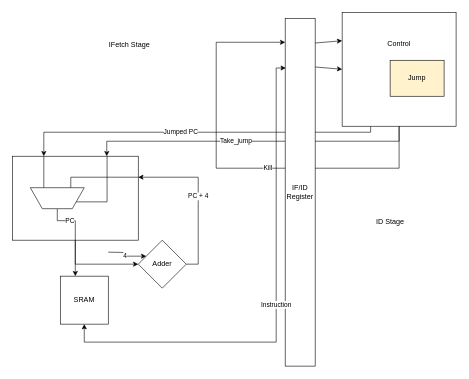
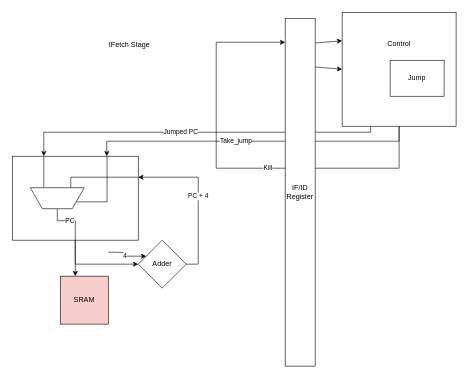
  <mxCell id="0" />
  <mxCell id="1" parent="0" />
  <mxCell id="2" value="" style="group" vertex="1" connectable="0" parent="1"><mxGeometry x="20" y="260" width="210" height="140" as="geometry" /></mxCell>
  <mxCell id="3" style="edgeStyle=elbowEdgeStyle;rounded=0;orthogonalLoop=1;jettySize=auto;html=1;exitX=1;exitY=0.25;exitDx=0;exitDy=0;entryX=0.25;entryY=1;entryDx=0;entryDy=0;endArrow=none;endFill=0;" edge="1" parent="2" source="4" target="8"><mxGeometry relative="1" as="geometry"><Array as="points"><mxPoint x="130" y="10" /></Array></mxGeometry></mxCell>
  <mxCell id="4" value="" style="rounded=0;whiteSpace=wrap;html=1;" vertex="1" parent="2"><mxGeometry width="210" height="140" as="geometry" /></mxCell>
  <mxCell id="5" style="rounded=0;orthogonalLoop=1;jettySize=auto;html=1;exitX=0.75;exitY=1;exitDx=0;exitDy=0;entryX=0.25;entryY=0;entryDx=0;entryDy=0;endArrow=none;endFill=0;" edge="1" parent="2" source="8" target="4"><mxGeometry relative="1" as="geometry" /></mxCell>
  <mxCell id="6" value="&lt;div&gt;PC&lt;/div&gt;" style="edgeStyle=orthogonalEdgeStyle;rounded=0;orthogonalLoop=1;jettySize=auto;html=1;exitX=0.5;exitY=0;exitDx=0;exitDy=0;entryX=0.5;entryY=1;entryDx=0;entryDy=0;endArrow=none;endFill=0;" edge="1" parent="2" source="8" target="4"><mxGeometry relative="1" as="geometry"><Array as="points"><mxPoint x="75" y="107.5" /><mxPoint x="105" y="107.5" /></Array></mxGeometry></mxCell>
  <mxCell id="7" style="rounded=0;orthogonalLoop=1;jettySize=auto;html=1;exitX=0;exitY=0.25;exitDx=0;exitDy=0;entryX=0.75;entryY=0;entryDx=0;entryDy=0;endArrow=none;endFill=0;edgeStyle=elbowEdgeStyle;" edge="1" parent="2" source="8" target="4"><mxGeometry relative="1" as="geometry"><Array as="points"><mxPoint x="158" y="40" /></Array></mxGeometry></mxCell>
  <mxCell id="8" value="" style="shape=trapezoid;perimeter=trapezoidPerimeter;whiteSpace=wrap;html=1;fixedSize=1;rotation=-180;" vertex="1" parent="2"><mxGeometry x="30" y="52.5" width="90" height="35" as="geometry" /></mxCell>
  <mxCell id="9" style="edgeStyle=orthogonalEdgeStyle;rounded=0;orthogonalLoop=1;jettySize=auto;html=1;exitX=1;exitY=0.25;exitDx=0;exitDy=0;endArrow=none;endFill=0;entryX=0.25;entryY=1;entryDx=0;entryDy=0;" edge="1" parent="2" source="4" target="8"><mxGeometry relative="1" as="geometry"><Array as="points"><mxPoint x="98" y="35" /></Array></mxGeometry></mxCell>
  <mxCell id="10" value="&lt;div&gt;Jumped PC&lt;/div&gt;" style="edgeStyle=orthogonalEdgeStyle;rounded=0;orthogonalLoop=1;jettySize=auto;html=1;exitX=0.25;exitY=0;exitDx=0;exitDy=0;entryX=0.25;entryY=1;entryDx=0;entryDy=0;endArrow=none;endFill=0;startArrow=classic;startFill=1;labelPosition=left;verticalLabelPosition=middle;align=right;verticalAlign=middle;" edge="1" parent="1" source="4" target="14"><mxGeometry relative="1" as="geometry"><mxPoint x="390" y="30" as="targetPoint" /><Array as="points"><mxPoint x="73" y="220" /><mxPoint x="618" y="220" /></Array></mxGeometry></mxCell>
  <mxCell id="11" style="edgeStyle=elbowEdgeStyle;rounded=0;orthogonalLoop=1;jettySize=auto;html=1;exitX=0.5;exitY=1;exitDx=0;exitDy=0;endArrow=classic;endFill=1;" edge="1" parent="1" source="4" target="12"><mxGeometry relative="1" as="geometry"><mxPoint x="55" y="400" as="targetPoint" /></mxGeometry></mxCell>
- <mxCell id="12" value="&lt;div&gt;SRAM&lt;/div&gt;" style="whiteSpace=wrap;html=1;aspect=fixed;" vertex="1" parent="1"><mxGeometry x="100" y="460" width="80" height="80" as="geometry" /></mxCell>
+ <mxCell id="12" value="&lt;div&gt;SRAM&lt;/div&gt;" style="whiteSpace=wrap;html=1;aspect=fixed;fillColor=#f8cecc;" vertex="1" parent="1"><mxGeometry x="100" y="460" width="80" height="80" as="geometry" /></mxCell>
  <mxCell id="13" value="" style="group" vertex="1" connectable="0" parent="1"><mxGeometry x="570" y="20" width="190" height="190" as="geometry" /></mxCell>
  <mxCell id="14" value="&lt;div&gt;Control&lt;/div&gt;&lt;div&gt;&lt;br&gt;&lt;/div&gt;&lt;div&gt;&lt;br&gt;&lt;/div&gt;&lt;div&gt;&lt;br&gt;&lt;/div&gt;&lt;div&gt;&lt;br&gt;&lt;/div&gt;&lt;div&gt;&lt;br&gt;&lt;/div&gt;&lt;div&gt;&lt;br&gt;&lt;/div&gt;" style="whiteSpace=wrap;html=1;aspect=fixed;" vertex="1" parent="13"><mxGeometry width="190" height="190" as="geometry" /></mxCell>
- <mxCell id="15" value="Jump" style="rounded=0;whiteSpace=wrap;html=1;fillColor=#fff2cc;" vertex="1" parent="13"><mxGeometry x="80" y="80" width="90" height="60" as="geometry" /></mxCell>
+ <mxCell id="15" value="Jump" style="rounded=0;whiteSpace=wrap;html=1;" vertex="1" parent="13"><mxGeometry x="80" y="80" width="90" height="60" as="geometry" /></mxCell>
  <mxCell id="16" value="&lt;div&gt;Take_jump&lt;/div&gt;" style="edgeStyle=orthogonalEdgeStyle;rounded=0;orthogonalLoop=1;jettySize=auto;html=1;exitX=0.5;exitY=1;exitDx=0;exitDy=0;entryX=0.75;entryY=0;entryDx=0;entryDy=0;endArrow=classic;endFill=1;startArrow=none;startFill=0;labelPosition=left;verticalLabelPosition=middle;align=right;verticalAlign=middle;" edge="1" parent="1" source="14" target="4"><mxGeometry relative="1" as="geometry"><Array as="points"><mxPoint x="665" y="235" /><mxPoint x="178" y="235" /></Array></mxGeometry></mxCell>
  <mxCell id="17" value="&lt;div&gt;4&lt;/div&gt;" style="edgeStyle=orthogonalEdgeStyle;rounded=0;orthogonalLoop=1;jettySize=auto;html=1;exitX=0;exitY=0.25;exitDx=0;exitDy=0;endArrow=none;endFill=0;startArrow=classic;startFill=1;" edge="1" parent="1" source="20"><mxGeometry relative="1" as="geometry"><mxPoint x="180" y="420" as="targetPoint" /></mxGeometry></mxCell>
  <mxCell id="18" style="edgeStyle=orthogonalEdgeStyle;rounded=0;orthogonalLoop=1;jettySize=auto;html=1;exitX=0;exitY=0.5;exitDx=0;exitDy=0;endArrow=none;endFill=0;entryX=0.5;entryY=1;entryDx=0;entryDy=0;startArrow=classic;startFill=1;" edge="1" parent="1" source="20" target="4"><mxGeometry relative="1" as="geometry"><mxPoint x="120" y="430" as="targetPoint" /></mxGeometry></mxCell>
  <mxCell id="19" value="&lt;div&gt;PC + 4&lt;/div&gt;" style="edgeStyle=orthogonalEdgeStyle;rounded=0;orthogonalLoop=1;jettySize=auto;html=1;exitX=1;exitY=0.5;exitDx=0;exitDy=0;endArrow=classic;endFill=1;entryX=1;entryY=0.25;entryDx=0;entryDy=0;" edge="1" parent="1" source="20" target="4"><mxGeometry relative="1" as="geometry"><mxPoint x="260" y="300" as="targetPoint" /><Array as="points"><mxPoint x="330" y="440" /><mxPoint x="330" y="295" /></Array></mxGeometry></mxCell>
  <mxCell id="20" value="Adder" style="rhombus;whiteSpace=wrap;html=1;aspect=fixed;" vertex="1" parent="1"><mxGeometry x="230" y="400" width="80" height="80" as="geometry" /></mxCell>
- <mxCell id="21" value="&lt;div&gt;ID Stage&lt;/div&gt;" style="text;html=1;align=center;verticalAlign=middle;resizable=0;points=[];autosize=1;" vertex="1" parent="1"><mxGeometry x="620" y="360" width="60" height="20" as="geometry" /></mxCell>
  <mxCell id="22" value="IFetch Stage" style="text;html=1;align=center;verticalAlign=middle;resizable=0;points=[];autosize=1;" vertex="1" parent="1"><mxGeometry x="175" y="65" width="80" height="20" as="geometry" /></mxCell>
  <mxCell id="23" value="" style="endArrow=classic;html=1;edgeStyle=orthogonalEdgeStyle;endFill=1;rounded=0;exitX=0.5;exitY=1;exitDx=0;exitDy=0;labelPosition=center;verticalLabelPosition=middle;align=center;verticalAlign=middle;spacingRight=0;" edge="1" parent="1" source="14" target="26"><mxGeometry width="50" height="50" relative="1" as="geometry"><mxPoint x="170" y="250" as="sourcePoint" /><mxPoint x="290" y="240" as="targetPoint" /><Array as="points"><mxPoint x="665" y="280" /><mxPoint x="360" y="280" /><mxPoint x="360" y="70" /></Array></mxGeometry></mxCell>
  <mxCell id="24" value="Kill" style="edgeLabel;html=1;align=center;verticalAlign=middle;resizable=0;points=[];" vertex="1" connectable="0" parent="23"><mxGeometry x="-0.172" y="-1" relative="1" as="geometry"><mxPoint as="offset" /></mxGeometry></mxCell>
  <mxCell id="25" style="rounded=0;orthogonalLoop=1;jettySize=auto;html=1;exitX=1;exitY=0.14;exitDx=0;exitDy=0;startArrow=none;startFill=0;endArrow=classic;endFill=1;strokeColor=#000000;exitPerimeter=0;" edge="1" parent="1" source="26"><mxGeometry relative="1" as="geometry"><mxPoint x="570" y="115" as="targetPoint" /></mxGeometry></mxCell>
  <mxCell id="26" value="IF/ID Register" style="rounded=0;whiteSpace=wrap;html=1;" vertex="1" parent="1"><mxGeometry x="475" y="30" width="50" height="580" as="geometry" /></mxCell>
  <mxCell id="27" value="" style="endArrow=classic;html=1;strokeColor=#000000;exitX=1;exitY=0.071;exitDx=0;exitDy=0;exitPerimeter=0;entryX=0;entryY=0.25;entryDx=0;entryDy=0;" edge="1" parent="1" source="26" target="14"><mxGeometry width="50" height="50" relative="1" as="geometry"><mxPoint x="0" y="260" as="sourcePoint" /><mxPoint x="50" y="210" as="targetPoint" /></mxGeometry></mxCell>
- <mxCell id="28" value="Instruction" style="edgeStyle=orthogonalEdgeStyle;rounded=0;orthogonalLoop=1;jettySize=auto;html=1;exitX=0.5;exitY=1;exitDx=0;exitDy=0;startArrow=classic;startFill=1;endArrow=classic;endFill=1;strokeColor=#000000;entryX=0.02;entryY=0.143;entryDx=0;entryDy=0;entryPerimeter=0;" edge="1" parent="1" source="12" target="26"><mxGeometry relative="1" as="geometry"><mxPoint x="460" y="110" as="targetPoint" /><Array as="points"><mxPoint x="140" y="570" /><mxPoint x="460" y="570" /><mxPoint x="460" y="113" /></Array></mxGeometry></mxCell>
